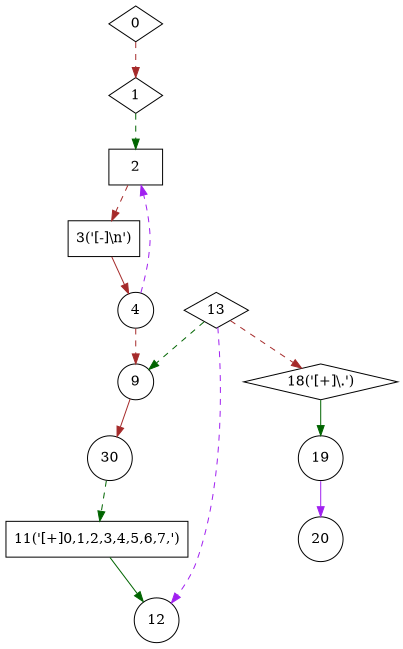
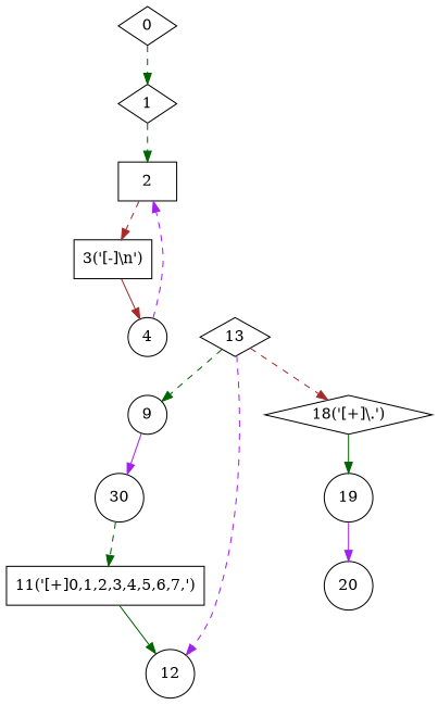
  digraph {
    node [shape=circle]
    edge [color=darkgreen style=dashed]
    0 [shape=diamond]
    1 [shape=diamond]
    2 [shape=box]
    n4 [label="3('[-]\\n')" shape=box]
    4
    9
    n7 [label=30]
    n8 [label="11('[+]0,1,2,3,4,5,6,7,')" shape=box]
    12
    13 [shape=diamond]
    n11 [label="18('[+]\\.')" shape=diamond]
    19
    20
-   0 -> 1 [color=brown]
+   0 -> 1
    1 -> 2
    2 -> n4 [color=brown]
    n4 -> 4 [color=brown style=solid]
    4 -> 2 [color=purple]
-   4 -> 9 [color=brown]
-   9 -> n7 [color=brown style=solid]
+   9 -> n7 [color=purple style=solid]
    n7 -> n8
    n8 -> 12 [style=solid]
    13 -> 9
    13 -> 12 [color=purple]
    13 -> n11 [color=brown]
    n11 -> 19 [style=solid]
    19 -> 20 [color=purple style=solid]
  }
